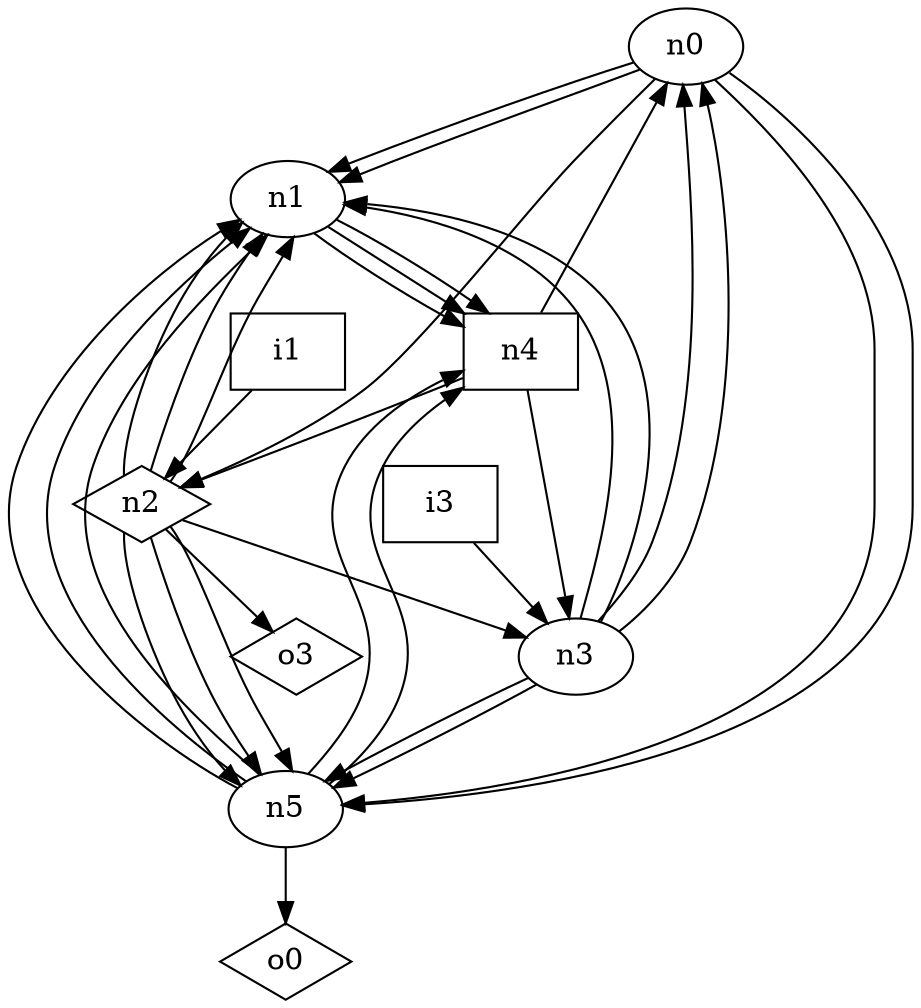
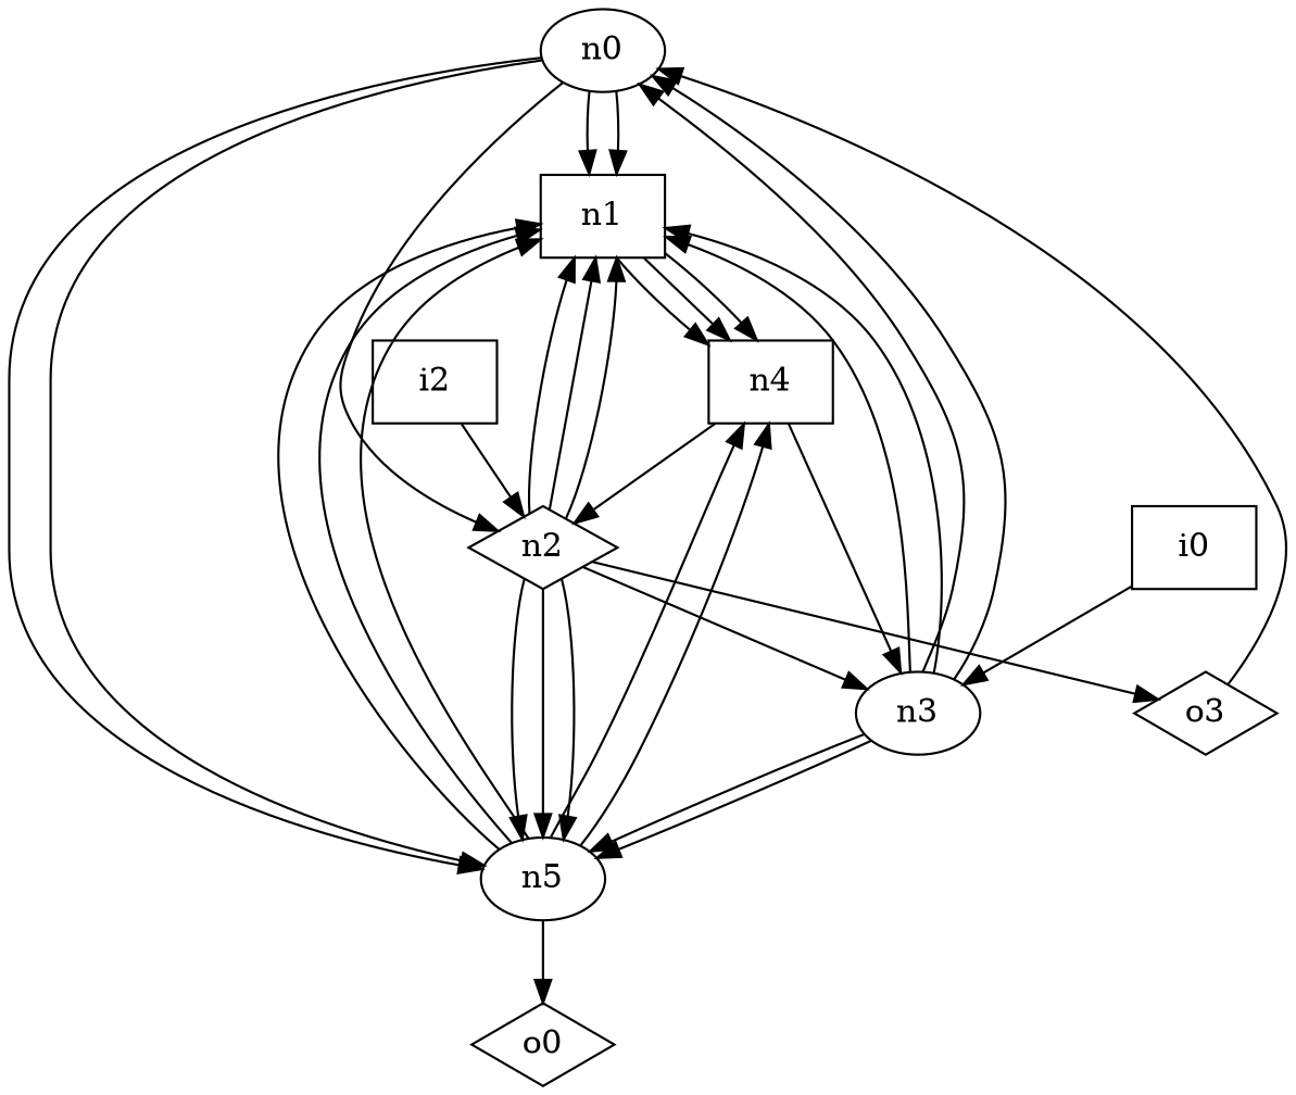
  digraph {
    n1 [label=n0]
-   n2 [label=n1]
+   n2 [label=n1 shape=box]
    n3 [label=n2 shape=diamond]
    n4 [label=n5]
    n5 [label=n4 shape=box]
    n6 [label=o3 shape=diamond]
    n7 [label=n3]
    n8 [label=o0 shape=diamond]
-   n9 [label=i3 shape=box]
-   n10 [label=i1 shape=box]
+   n9 [label=i0 shape=box]
+   n10 [label=i2 shape=box]
    n1 -> n2
    n1 -> n2
    n1 -> n3
    n1 -> n4
    n1 -> n4
    n2 -> n5
    n2 -> n5
    n2 -> n5
    n3 -> n2
    n3 -> n2
    n3 -> n2
    n3 -> n4
    n3 -> n4
    n3 -> n4
    n3 -> n6
    n3 -> n7
    n4 -> n2
    n4 -> n2
    n4 -> n2
    n4 -> n5
    n4 -> n5
    n4 -> n8
-   n5 -> n1
+   n6 -> n1
    n5 -> n3
    n5 -> n7
    n7 -> n1
    n7 -> n1
    n7 -> n2
    n7 -> n2
    n7 -> n4
    n7 -> n4
    n9 -> n7
    n10 -> n3
  }
